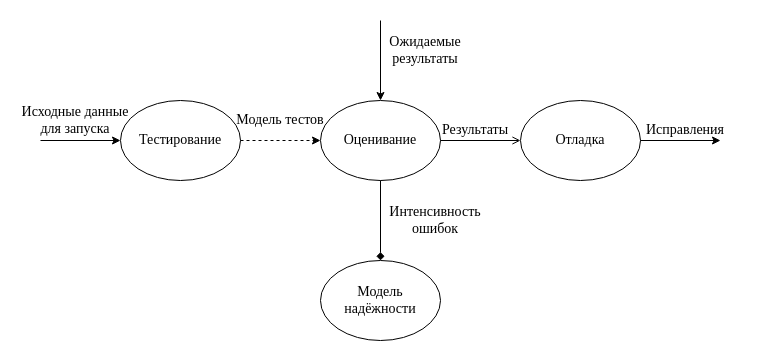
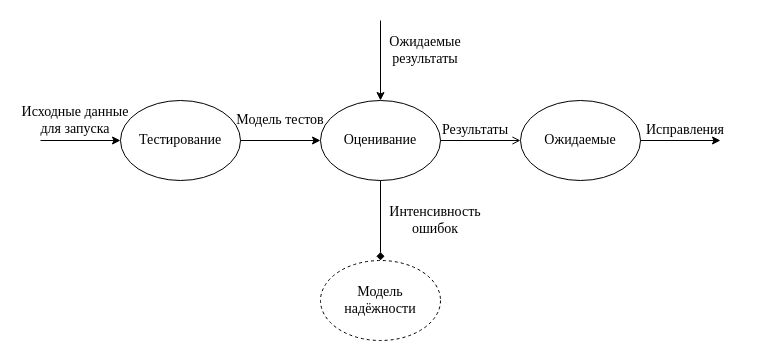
  <mxCell id="0" />
  <mxCell id="1" parent="0" />
  <mxCell id="2" value="Тестирование" style="ellipse;whiteSpace=wrap;html=1;fontFamily=Times New Roman;fontSize=14;" vertex="1" parent="1"><mxGeometry x="120" y="100" width="120" height="80" as="geometry" /></mxCell>
  <mxCell id="3" value="Оценивание" style="ellipse;whiteSpace=wrap;html=1;fontFamily=Times New Roman;fontSize=14;" vertex="1" parent="1"><mxGeometry x="320" y="100" width="120" height="80" as="geometry" /></mxCell>
- <mxCell id="4" value="Отладка" style="ellipse;whiteSpace=wrap;html=1;fontFamily=Times New Roman;fontSize=14;" vertex="1" parent="1"><mxGeometry x="520" y="100" width="120" height="80" as="geometry" /></mxCell>
- <mxCell id="5" value="Модель надёжности" style="ellipse;whiteSpace=wrap;html=1;fontFamily=Times New Roman;fontSize=14;" vertex="1" parent="1"><mxGeometry x="320" y="260" width="120" height="80" as="geometry" /></mxCell>
+ <mxCell id="4" value="Ожидаемые" style="ellipse;whiteSpace=wrap;html=1;fontFamily=Times New Roman;fontSize=14;" vertex="1" parent="1"><mxGeometry x="520" y="100" width="120" height="80" as="geometry" /></mxCell>
+ <mxCell id="5" value="Модель надёжности" style="ellipse;whiteSpace=wrap;html=1;fontFamily=Times New Roman;fontSize=14;dashed=1;" vertex="1" parent="1"><mxGeometry x="320" y="260" width="120" height="80" as="geometry" /></mxCell>
  <mxCell id="6" value="" style="endArrow=classic;html=1;fontFamily=Times New Roman;fontSize=14;entryX=0;entryY=0.5;entryDx=0;entryDy=0;" edge="1" parent="1" target="2"><mxGeometry width="50" height="50" relative="1" as="geometry"><mxPoint x="40" y="140" as="sourcePoint" /><mxPoint x="108" y="222" as="targetPoint" /></mxGeometry></mxCell>
  <mxCell id="7" value="Исходные данные для запуска" style="text;html=1;strokeColor=none;fillColor=none;align=center;verticalAlign=middle;whiteSpace=wrap;rounded=0;fontFamily=Times New Roman;fontSize=14;" vertex="1" parent="1"><mxGeometry x="20" y="110" width="110" height="20" as="geometry" /></mxCell>
- <mxCell id="8" value="" style="endArrow=classic;html=1;fontFamily=Times New Roman;fontSize=14;exitX=1;exitY=0.5;exitDx=0;exitDy=0;entryX=0;entryY=0.5;entryDx=0;entryDy=0;dashed=1;" edge="1" parent="1" source="2" target="3"><mxGeometry width="50" height="50" relative="1" as="geometry"><mxPoint x="20" y="410" as="sourcePoint" /><mxPoint x="70" y="360" as="targetPoint" /></mxGeometry></mxCell>
+ <mxCell id="8" value="" style="endArrow=classic;html=1;fontFamily=Times New Roman;fontSize=14;exitX=1;exitY=0.5;exitDx=0;exitDy=0;entryX=0;entryY=0.5;entryDx=0;entryDy=0;" edge="1" parent="1" source="2" target="3"><mxGeometry width="50" height="50" relative="1" as="geometry"><mxPoint x="20" y="410" as="sourcePoint" /><mxPoint x="70" y="360" as="targetPoint" /></mxGeometry></mxCell>
  <mxCell id="9" value="Модель тестов&lt;br&gt;" style="text;html=1;strokeColor=none;fillColor=none;align=center;verticalAlign=middle;whiteSpace=wrap;rounded=0;fontFamily=Times New Roman;fontSize=14;" vertex="1" parent="1"><mxGeometry x="225" y="110" width="110" height="20" as="geometry" /></mxCell>
  <mxCell id="10" value="" style="endArrow=open;html=1;fontFamily=Times New Roman;fontSize=14;exitX=1;exitY=0.5;exitDx=0;exitDy=0;entryX=0;entryY=0.5;entryDx=0;entryDy=0;" edge="1" parent="1" source="3" target="4"><mxGeometry width="50" height="50" relative="1" as="geometry"><mxPoint x="20" y="410" as="sourcePoint" /><mxPoint x="70" y="360" as="targetPoint" /></mxGeometry></mxCell>
  <mxCell id="11" value="Результаты" style="text;html=1;strokeColor=none;fillColor=none;align=center;verticalAlign=middle;whiteSpace=wrap;rounded=0;fontFamily=Times New Roman;fontSize=14;" vertex="1" parent="1"><mxGeometry x="420" y="120" width="110" height="20" as="geometry" /></mxCell>
  <mxCell id="12" value="" style="endArrow=classic;html=1;fontFamily=Times New Roman;fontSize=14;exitX=1;exitY=0.5;exitDx=0;exitDy=0;" edge="1" parent="1" source="4"><mxGeometry width="50" height="50" relative="1" as="geometry"><mxPoint x="20" y="410" as="sourcePoint" /><mxPoint x="720" y="140" as="targetPoint" /></mxGeometry></mxCell>
  <mxCell id="13" value="Исправления" style="text;html=1;strokeColor=none;fillColor=none;align=center;verticalAlign=middle;whiteSpace=wrap;rounded=0;fontFamily=Times New Roman;fontSize=14;" vertex="1" parent="1"><mxGeometry x="630" y="120" width="110" height="20" as="geometry" /></mxCell>
  <mxCell id="14" value="" style="endArrow=classic;html=1;fontFamily=Times New Roman;fontSize=14;entryX=0.5;entryY=0;entryDx=0;entryDy=0;" edge="1" parent="1" target="3"><mxGeometry width="50" height="50" relative="1" as="geometry"><mxPoint x="380" y="20" as="sourcePoint" /><mxPoint x="400" y="0" as="targetPoint" /></mxGeometry></mxCell>
  <mxCell id="15" value="Ожидаемые результаты" style="text;html=1;strokeColor=none;fillColor=none;align=center;verticalAlign=middle;whiteSpace=wrap;rounded=0;fontFamily=Times New Roman;fontSize=14;" vertex="1" parent="1"><mxGeometry x="370" y="40" width="110" height="20" as="geometry" /></mxCell>
  <mxCell id="16" value="" style="endArrow=diamond;html=1;fontFamily=Times New Roman;fontSize=14;exitX=0.5;exitY=1;exitDx=0;exitDy=0;entryX=0.5;entryY=0;entryDx=0;entryDy=0;" edge="1" parent="1" source="3" target="5"><mxGeometry width="50" height="50" relative="1" as="geometry"><mxPoint x="20" y="410" as="sourcePoint" /><mxPoint x="70" y="360" as="targetPoint" /></mxGeometry></mxCell>
  <mxCell id="17" value="Интенсивность ошибок" style="text;html=1;strokeColor=none;fillColor=none;align=center;verticalAlign=middle;whiteSpace=wrap;rounded=0;fontFamily=Times New Roman;fontSize=14;" vertex="1" parent="1"><mxGeometry x="380" y="210" width="110" height="20" as="geometry" /></mxCell>
